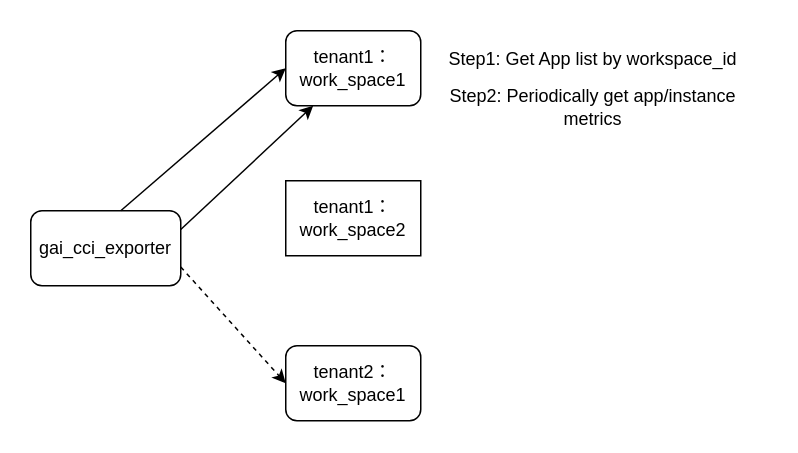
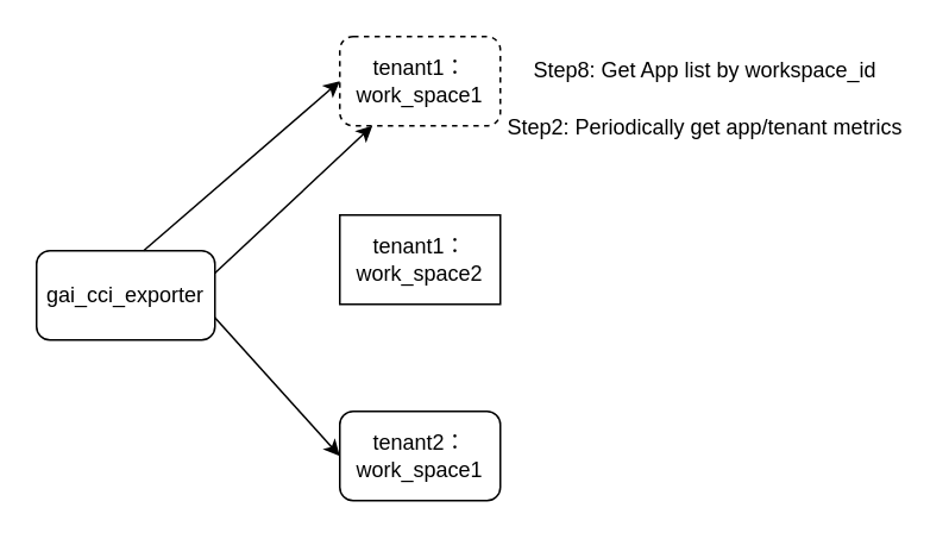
  <mxCell id="0" />
  <mxCell id="1" parent="0" />
  <mxCell id="2" value="gai_cci_exporter" style="rounded=1;whiteSpace=wrap;html=1;" vertex="1" parent="1"><mxGeometry x="20" y="140" width="100" height="50" as="geometry" /></mxCell>
- <mxCell id="3" value="tenant1：work_space1" style="rounded=1;whiteSpace=wrap;html=1;" vertex="1" parent="1"><mxGeometry x="190" y="20" width="90" height="50" as="geometry" /></mxCell>
+ <mxCell id="3" value="tenant1：work_space1" style="rounded=1;whiteSpace=wrap;html=1;dashed=1;" vertex="1" parent="1"><mxGeometry x="190" y="20" width="90" height="50" as="geometry" /></mxCell>
  <mxCell id="4" value="tenant1：work_space2" style="whiteSpace=wrap;html=1;rounded=0;" vertex="1" parent="1"><mxGeometry x="190" y="120" width="90" height="50" as="geometry" /></mxCell>
  <mxCell id="5" value="tenant2：work_space1" style="rounded=1;whiteSpace=wrap;html=1;" vertex="1" parent="1"><mxGeometry x="190" y="230" width="90" height="50" as="geometry" /></mxCell>
  <mxCell id="6" value="" style="endArrow=classic;html=1;rounded=0;entryX=0;entryY=0.5;entryDx=0;entryDy=0;" edge="1" parent="1" target="3"><mxGeometry width="50" height="50" relative="1" as="geometry"><mxPoint x="80" y="140" as="sourcePoint" /><mxPoint x="130" y="90" as="targetPoint" /></mxGeometry></mxCell>
  <mxCell id="7" value="" style="endArrow=classic;html=1;rounded=0;exitX=1;exitY=0.25;exitDx=0;exitDy=0;" edge="1" parent="1" source="2" target="3"><mxGeometry width="50" height="50" relative="1" as="geometry"><mxPoint x="90" y="150" as="sourcePoint" /><mxPoint x="200" y="55" as="targetPoint" /></mxGeometry></mxCell>
- <mxCell id="8" value="" style="endArrow=classic;html=1;rounded=0;exitX=1;exitY=0.75;exitDx=0;exitDy=0;entryX=0;entryY=0.5;entryDx=0;entryDy=0;dashed=1;" edge="1" parent="1" source="2" target="5"><mxGeometry width="50" height="50" relative="1" as="geometry"><mxPoint x="130" y="200" as="sourcePoint" /><mxPoint x="180" y="150" as="targetPoint" /></mxGeometry></mxCell>
- <mxCell id="9" value="Step1: Get App list by workspace_id&lt;div&gt;&lt;br&gt;&lt;/div&gt;" style="text;html=1;align=center;verticalAlign=middle;whiteSpace=wrap;rounded=0;" vertex="1" parent="1"><mxGeometry x="280" y="45" width="230" as="geometry" /></mxCell>
- <mxCell id="10" value="Step2: Periodically get app/instance metrics" style="text;html=1;align=center;verticalAlign=middle;whiteSpace=wrap;rounded=0;" vertex="1" parent="1"><mxGeometry x="280" y="70" width="230" as="geometry" /></mxCell>
+ <mxCell id="8" value="" style="endArrow=classic;html=1;rounded=0;exitX=1;exitY=0.75;exitDx=0;exitDy=0;entryX=0;entryY=0.5;entryDx=0;entryDy=0;" edge="1" parent="1" source="2" target="5"><mxGeometry width="50" height="50" relative="1" as="geometry"><mxPoint x="130" y="200" as="sourcePoint" /><mxPoint x="180" y="150" as="targetPoint" /></mxGeometry></mxCell>
+ <mxCell id="9" value="Step8: Get App list by workspace_id&lt;div&gt;&lt;br&gt;&lt;/div&gt;" style="text;html=1;align=center;verticalAlign=middle;whiteSpace=wrap;rounded=0;" vertex="1" parent="1"><mxGeometry x="280" y="45" width="230" as="geometry" /></mxCell>
+ <mxCell id="10" value="Step2: Periodically get app/tenant metrics" style="text;html=1;align=center;verticalAlign=middle;whiteSpace=wrap;rounded=0;" vertex="1" parent="1"><mxGeometry x="280" y="70" width="230" as="geometry" /></mxCell>
